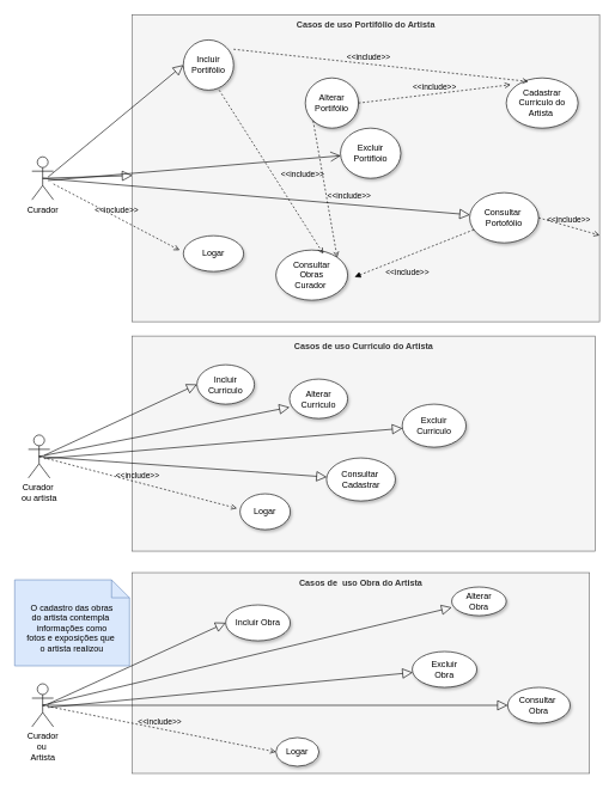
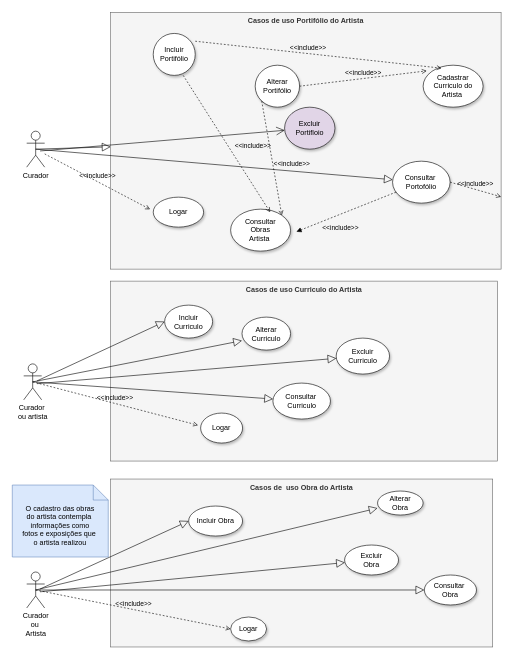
  <mxCell id="0" />
  <mxCell id="1" parent="0" />
  <mxCell id="2" value="Casos de uso Portifólio do Artista" style="shape=rect;html=1;verticalAlign=top;fontStyle=1;whiteSpace=wrap;align=center;fillColor=#f5f5f5;strokeColor=#666666;fontColor=#333333;" parent="1" vertex="1"><mxGeometry x="184" y="20" width="651" height="428" as="geometry" /></mxCell>
  <mxCell id="3" value="Incluir Portifólio" style="ellipse;whiteSpace=wrap;html=1;shadow=1;" parent="1" vertex="1"><mxGeometry x="255" y="55" width="70" height="70" as="geometry" /></mxCell>
  <mxCell id="4" value="Curador" style="shape=umlActor;html=1;verticalLabelPosition=bottom;verticalAlign=top;align=center;" parent="1" vertex="1"><mxGeometry x="44" y="218" width="30" height="60" as="geometry" /></mxCell>
- <mxCell id="5" value="" style="edgeStyle=none;html=1;endArrow=block;endFill=0;endSize=12;verticalAlign=bottom;rounded=0;entryX=0;entryY=0.5;entryDx=0;entryDy=0;exitX=0.744;exitY=0.472;exitDx=0;exitDy=0;exitPerimeter=0;" parent="1" source="4" target="3" edge="1"><mxGeometry width="160" relative="1" as="geometry"><mxPoint x="125" y="155" as="sourcePoint" /><mxPoint x="285" y="155" as="targetPoint" /></mxGeometry></mxCell>
  <mxCell id="6" value="Alterar Portifólio" style="ellipse;whiteSpace=wrap;html=1;shadow=1;" parent="1" vertex="1"><mxGeometry x="425" y="108" width="74" height="70" as="geometry" /></mxCell>
- <mxCell id="7" value="Excluir Portifloio" style="ellipse;whiteSpace=wrap;html=1;shadow=1;" parent="1" vertex="1"><mxGeometry x="474" y="178" width="84" height="70" as="geometry" /></mxCell>
+ <mxCell id="7" value="Excluir Portifloio" style="ellipse;whiteSpace=wrap;html=1;shadow=1;fillColor=#e1d5e7;" parent="1" vertex="1"><mxGeometry x="474" y="178" width="84" height="70" as="geometry" /></mxCell>
  <mxCell id="8" value="" style="edgeStyle=none;html=1;endArrow=block;endFill=0;endSize=12;verticalAlign=bottom;rounded=0;exitX=0.5;exitY=0.5;exitDx=0;exitDy=0;exitPerimeter=0;" parent="1" source="4" target="2" edge="1"><mxGeometry width="160" relative="1" as="geometry"><mxPoint x="135" y="234.5" as="sourcePoint" /><mxPoint x="295" y="234.5" as="targetPoint" /></mxGeometry></mxCell>
  <mxCell id="9" value="" style="edgeStyle=none;html=1;endArrow=open;endFill=0;endSize=12;verticalAlign=bottom;rounded=0;exitX=0.744;exitY=0.55;exitDx=0;exitDy=0;exitPerimeter=0;" parent="1" source="4" target="7" edge="1"><mxGeometry width="160" relative="1" as="geometry"><mxPoint x="145" y="304.5" as="sourcePoint" /><mxPoint x="365" y="265" as="targetPoint" /></mxGeometry></mxCell>
  <mxCell id="10" value="Consultar&amp;nbsp;&lt;br&gt;Portofólio" style="ellipse;whiteSpace=wrap;html=1;shadow=1;" parent="1" vertex="1"><mxGeometry x="654" y="268" width="96" height="70" as="geometry" /></mxCell>
  <mxCell id="11" value="" style="edgeStyle=none;html=1;endArrow=block;endFill=0;endSize=12;verticalAlign=bottom;rounded=0;exitX=0.5;exitY=0.5;exitDx=0;exitDy=0;exitPerimeter=0;" parent="1" source="4" target="10" edge="1"><mxGeometry width="160" relative="1" as="geometry"><mxPoint x="85" y="245" as="sourcePoint" /><mxPoint x="405" y="260" as="targetPoint" /></mxGeometry></mxCell>
  <mxCell id="12" value="Casos de uso Curriculo do Artista" style="shape=rect;html=1;verticalAlign=top;fontStyle=1;whiteSpace=wrap;align=center;fillColor=#f5f5f5;fontColor=#333333;strokeColor=#666666;" parent="1" vertex="1"><mxGeometry x="184" y="468" width="645" height="300" as="geometry" /></mxCell>
  <mxCell id="13" value="Incluir Curriculo" style="ellipse;whiteSpace=wrap;html=1;shadow=1;" parent="1" vertex="1"><mxGeometry x="274" y="508" width="80" height="55" as="geometry" /></mxCell>
  <mxCell id="14" value="Curador&amp;nbsp;&lt;br&gt;ou artista" style="shape=umlActor;html=1;verticalLabelPosition=bottom;verticalAlign=top;align=center;" parent="1" vertex="1"><mxGeometry x="39" y="606" width="30" height="60" as="geometry" /></mxCell>
  <mxCell id="15" value="" style="edgeStyle=none;html=1;endArrow=block;endFill=0;endSize=12;verticalAlign=bottom;rounded=0;entryX=0;entryY=0.5;entryDx=0;entryDy=0;exitX=0.744;exitY=0.472;exitDx=0;exitDy=0;exitPerimeter=0;" parent="1" source="14" target="13" edge="1"><mxGeometry width="160" relative="1" as="geometry"><mxPoint x="109" y="613" as="sourcePoint" /><mxPoint x="269" y="613" as="targetPoint" /></mxGeometry></mxCell>
  <mxCell id="16" value="Alterar Curriculo" style="ellipse;whiteSpace=wrap;html=1;shadow=1;" parent="1" vertex="1"><mxGeometry x="403" y="528" width="81" height="55" as="geometry" /></mxCell>
  <mxCell id="17" value="Excluir Curriculo" style="ellipse;whiteSpace=wrap;html=1;shadow=1;" parent="1" vertex="1"><mxGeometry x="560" y="563" width="89" height="60" as="geometry" /></mxCell>
  <mxCell id="18" value="" style="edgeStyle=none;html=1;endArrow=block;endFill=0;endSize=12;verticalAlign=bottom;rounded=0;entryX=0;entryY=0.714;entryDx=0;entryDy=0;entryPerimeter=0;exitX=0.5;exitY=0.5;exitDx=0;exitDy=0;exitPerimeter=0;" parent="1" source="14" target="16" edge="1"><mxGeometry width="160" relative="1" as="geometry"><mxPoint x="119" y="692.5" as="sourcePoint" /><mxPoint x="279" y="692.5" as="targetPoint" /></mxGeometry></mxCell>
  <mxCell id="19" value="" style="edgeStyle=none;html=1;endArrow=block;endFill=0;endSize=12;verticalAlign=bottom;rounded=0;exitX=0.744;exitY=0.55;exitDx=0;exitDy=0;exitPerimeter=0;" parent="1" source="14" target="17" edge="1"><mxGeometry width="160" relative="1" as="geometry"><mxPoint x="129" y="762.5" as="sourcePoint" /><mxPoint x="349" y="723" as="targetPoint" /></mxGeometry></mxCell>
- <mxCell id="20" value="Consultar&amp;nbsp;&lt;br&gt;Cadastrar" style="ellipse;whiteSpace=wrap;html=1;shadow=1;" parent="1" vertex="1"><mxGeometry x="454.5" y="638" width="96" height="60" as="geometry" /></mxCell>
+ <mxCell id="20" value="Consultar&amp;nbsp;&lt;br&gt;Curriculo" style="ellipse;whiteSpace=wrap;html=1;shadow=1;" parent="1" vertex="1"><mxGeometry x="454.5" y="638" width="96" height="60" as="geometry" /></mxCell>
  <mxCell id="21" value="" style="edgeStyle=none;html=1;endArrow=block;endFill=0;endSize=12;verticalAlign=bottom;rounded=0;exitX=0.5;exitY=0.5;exitDx=0;exitDy=0;exitPerimeter=0;" parent="1" source="14" target="20" edge="1"><mxGeometry width="160" relative="1" as="geometry"><mxPoint x="69" y="703" as="sourcePoint" /><mxPoint x="389" y="718" as="targetPoint" /></mxGeometry></mxCell>
  <mxCell id="22" value="Cadastrar Curriculo do Artista&amp;nbsp;" style="ellipse;whiteSpace=wrap;html=1;shadow=1;" parent="1" vertex="1"><mxGeometry x="705" y="108" width="100" height="70" as="geometry" /></mxCell>
  <mxCell id="23" value="&amp;lt;&amp;lt;include&amp;gt;&amp;gt;" style="edgeStyle=none;html=1;endArrow=open;verticalAlign=bottom;dashed=1;labelBackgroundColor=none;rounded=0;exitX=1;exitY=0.5;exitDx=0;exitDy=0;" parent="1" source="10" target="2" edge="1"><mxGeometry width="160" relative="1" as="geometry"><mxPoint x="395" y="278" as="sourcePoint" /><mxPoint x="555" y="278" as="targetPoint" /></mxGeometry></mxCell>
  <mxCell id="24" value="&amp;lt;&amp;lt;include&amp;gt;&amp;gt;" style="edgeStyle=none;html=1;endArrow=open;verticalAlign=bottom;dashed=1;labelBackgroundColor=none;rounded=0;entryX=0.307;entryY=0.071;entryDx=0;entryDy=0;entryPerimeter=0;" parent="1" target="22" edge="1"><mxGeometry x="-0.087" y="1" width="160" relative="1" as="geometry"><mxPoint x="325" y="68" as="sourcePoint" /><mxPoint x="565" y="128" as="targetPoint" /><mxPoint as="offset" /></mxGeometry></mxCell>
  <mxCell id="25" value="&amp;lt;&amp;lt;include&amp;gt;&amp;gt;" style="edgeStyle=none;html=1;endArrow=open;verticalAlign=bottom;dashed=1;labelBackgroundColor=none;rounded=0;entryX=0.06;entryY=0.135;entryDx=0;entryDy=0;entryPerimeter=0;exitX=1;exitY=0.5;exitDx=0;exitDy=0;" parent="1" source="6" target="22" edge="1"><mxGeometry width="160" relative="1" as="geometry"><mxPoint x="425" y="118" as="sourcePoint" /><mxPoint x="585" y="118" as="targetPoint" /></mxGeometry></mxCell>
  <mxCell id="26" value="Casos de&amp;nbsp; uso Obra do Artista" style="shape=rect;html=1;verticalAlign=top;fontStyle=1;whiteSpace=wrap;align=center;fillColor=#f5f5f5;fontColor=#333333;strokeColor=#666666;" parent="1" vertex="1"><mxGeometry x="184" y="798" width="637" height="280" as="geometry" /></mxCell>
  <mxCell id="27" value="Incluir Obra" style="ellipse;whiteSpace=wrap;html=1;shadow=1;" parent="1" vertex="1"><mxGeometry x="314" y="843" width="90" height="50" as="geometry" /></mxCell>
  <mxCell id="28" value="Curador&lt;br&gt;ou&amp;nbsp;&lt;br&gt;Artista&lt;br&gt;" style="shape=umlActor;html=1;verticalLabelPosition=bottom;verticalAlign=top;align=center;" parent="1" vertex="1"><mxGeometry x="44" y="953" width="30" height="60" as="geometry" /></mxCell>
  <mxCell id="29" value="" style="edgeStyle=none;html=1;endArrow=block;endFill=0;endSize=12;verticalAlign=bottom;rounded=0;entryX=0;entryY=0.5;entryDx=0;entryDy=0;exitX=0.744;exitY=0.472;exitDx=0;exitDy=0;exitPerimeter=0;" parent="1" source="28" target="27" edge="1"><mxGeometry width="160" relative="1" as="geometry"><mxPoint x="115" y="903" as="sourcePoint" /><mxPoint x="275" y="903" as="targetPoint" /></mxGeometry></mxCell>
  <mxCell id="30" value="Alterar&lt;br&gt;Obra" style="ellipse;whiteSpace=wrap;html=1;shadow=1;" parent="1" vertex="1"><mxGeometry x="629" y="818" width="76" height="40" as="geometry" /></mxCell>
  <mxCell id="31" value="Excluir &lt;br&gt;Obra" style="ellipse;whiteSpace=wrap;html=1;shadow=1;" parent="1" vertex="1"><mxGeometry x="574" y="908" width="90" height="50" as="geometry" /></mxCell>
  <mxCell id="32" value="" style="edgeStyle=none;html=1;endArrow=block;endFill=0;endSize=12;verticalAlign=bottom;rounded=0;entryX=0;entryY=0.714;entryDx=0;entryDy=0;entryPerimeter=0;exitX=0.5;exitY=0.5;exitDx=0;exitDy=0;exitPerimeter=0;" parent="1" source="28" target="30" edge="1"><mxGeometry width="160" relative="1" as="geometry"><mxPoint x="125" y="982.5" as="sourcePoint" /><mxPoint x="285" y="982.5" as="targetPoint" /></mxGeometry></mxCell>
  <mxCell id="33" value="" style="edgeStyle=none;html=1;endArrow=block;endFill=0;endSize=12;verticalAlign=bottom;rounded=0;exitX=0.744;exitY=0.55;exitDx=0;exitDy=0;exitPerimeter=0;" parent="1" source="28" target="31" edge="1"><mxGeometry width="160" relative="1" as="geometry"><mxPoint x="135" y="1052.5" as="sourcePoint" /><mxPoint x="355" y="1013" as="targetPoint" /></mxGeometry></mxCell>
  <mxCell id="34" value="Consultar&amp;nbsp;&lt;br&gt;Obra" style="ellipse;whiteSpace=wrap;html=1;shadow=1;" parent="1" vertex="1"><mxGeometry x="707" y="958" width="87" height="50" as="geometry" /></mxCell>
  <mxCell id="35" value="" style="edgeStyle=none;html=1;endArrow=block;endFill=0;endSize=12;verticalAlign=bottom;rounded=0;exitX=0.5;exitY=0.5;exitDx=0;exitDy=0;exitPerimeter=0;" parent="1" source="28" target="34" edge="1"><mxGeometry width="160" relative="1" as="geometry"><mxPoint x="75" y="993" as="sourcePoint" /><mxPoint x="395" y="1008" as="targetPoint" /></mxGeometry></mxCell>
  <mxCell id="36" value="O cadastro das obras&lt;br&gt;do artista contempla&amp;nbsp;&lt;br&gt;informações como&lt;br&gt;fotos e exposições que&amp;nbsp;&lt;br&gt;o artista realizou" style="shape=note2;boundedLbl=1;whiteSpace=wrap;html=1;size=25;verticalAlign=top;align=center;fillColor=#dae8fc;strokeColor=#6c8ebf;" parent="1" vertex="1"><mxGeometry x="20" y="808" width="160" height="120" as="geometry" /></mxCell>
- <mxCell id="37" value="Consultar&lt;br&gt;Obras &lt;br&gt;Curador&amp;nbsp;" style="ellipse;whiteSpace=wrap;html=1;shadow=1;" parent="1" vertex="1"><mxGeometry x="384" y="348" width="100" height="70" as="geometry" /></mxCell>
+ <mxCell id="37" value="Consultar&lt;br&gt;Obras &lt;br&gt;Artista&amp;nbsp;" style="ellipse;whiteSpace=wrap;html=1;shadow=1;" parent="1" vertex="1"><mxGeometry x="384" y="348" width="100" height="70" as="geometry" /></mxCell>
  <mxCell id="38" value="&amp;lt;&amp;lt;include&amp;gt;&amp;gt;" style="edgeStyle=none;html=1;endArrow=block;verticalAlign=bottom;dashed=1;labelBackgroundColor=none;rounded=0;entryX=1.097;entryY=0.537;entryDx=0;entryDy=0;entryPerimeter=0;" parent="1" source="10" target="37" edge="1"><mxGeometry x="0.25" y="30" width="160" relative="1" as="geometry"><mxPoint x="674" y="338" as="sourcePoint" /><mxPoint x="595" y="328" as="targetPoint" /><mxPoint as="offset" /></mxGeometry></mxCell>
  <mxCell id="39" value="&amp;lt;&amp;lt;include&amp;gt;&amp;gt;" style="edgeStyle=none;html=1;endArrow=open;verticalAlign=bottom;dashed=1;labelBackgroundColor=none;rounded=0;entryX=1;entryY=0;entryDx=0;entryDy=0;exitX=0;exitY=1;exitDx=0;exitDy=0;" parent="1" source="6" target="37" edge="1"><mxGeometry x="0.25" y="30" width="160" relative="1" as="geometry"><mxPoint x="405" y="178" as="sourcePoint" /><mxPoint x="235" y="251" as="targetPoint" /><mxPoint as="offset" /></mxGeometry></mxCell>
  <mxCell id="40" value="&amp;lt;&amp;lt;include&amp;gt;&amp;gt;" style="edgeStyle=none;html=1;endArrow=open;verticalAlign=bottom;dashed=1;labelBackgroundColor=none;rounded=0;exitX=0;exitY=1;exitDx=0;exitDy=0;entryX=0.66;entryY=0.073;entryDx=0;entryDy=0;entryPerimeter=0;" parent="1" target="37" edge="1"><mxGeometry x="0.25" y="30" width="160" relative="1" as="geometry"><mxPoint x="305" y="125" as="sourcePoint" /><mxPoint x="285" y="288" as="targetPoint" /><mxPoint as="offset" /></mxGeometry></mxCell>
  <mxCell id="41" value="Logar" style="ellipse;whiteSpace=wrap;html=1;shadow=1;" parent="1" vertex="1"><mxGeometry x="334" y="688" width="70" height="50" as="geometry" /></mxCell>
  <mxCell id="42" value="&amp;lt;&amp;lt;include&amp;gt;&amp;gt;" style="edgeStyle=none;html=1;endArrow=open;verticalAlign=bottom;dashed=1;labelBackgroundColor=none;rounded=0;exitX=0.5;exitY=0.5;exitDx=0;exitDy=0;exitPerimeter=0;entryX=-0.062;entryY=0.405;entryDx=0;entryDy=0;entryPerimeter=0;" parent="1" source="14" target="41" edge="1"><mxGeometry width="160" relative="1" as="geometry"><mxPoint x="89" y="688" as="sourcePoint" /><mxPoint x="249" y="688" as="targetPoint" /></mxGeometry></mxCell>
  <mxCell id="43" value="Logar" style="ellipse;whiteSpace=wrap;html=1;shadow=1;" parent="1" vertex="1"><mxGeometry x="384" y="1028" width="60" height="40" as="geometry" /></mxCell>
  <mxCell id="44" value="&amp;lt;&amp;lt;include&amp;gt;&amp;gt;" style="edgeStyle=none;html=1;endArrow=open;verticalAlign=bottom;dashed=1;labelBackgroundColor=none;rounded=0;exitX=0.5;exitY=0.5;exitDx=0;exitDy=0;exitPerimeter=0;entryX=0;entryY=0.5;entryDx=0;entryDy=0;" parent="1" source="28" target="43" edge="1"><mxGeometry width="160" relative="1" as="geometry"><mxPoint x="210" y="1008" as="sourcePoint" /><mxPoint x="370" y="1008" as="targetPoint" /></mxGeometry></mxCell>
  <mxCell id="45" value="Logar" style="ellipse;whiteSpace=wrap;html=1;shadow=1;" parent="1" vertex="1"><mxGeometry x="255" y="328" width="84" height="50" as="geometry" /></mxCell>
  <mxCell id="46" value="&amp;lt;&amp;lt;include&amp;gt;&amp;gt;" style="edgeStyle=none;html=1;endArrow=open;verticalAlign=bottom;dashed=1;labelBackgroundColor=none;rounded=0;entryX=-0.062;entryY=0.405;entryDx=0;entryDy=0;entryPerimeter=0;" parent="1" source="4" target="45" edge="1"><mxGeometry width="160" relative="1" as="geometry"><mxPoint x="54" y="268" as="sourcePoint" /><mxPoint x="139" y="360" as="targetPoint" /></mxGeometry></mxCell>
